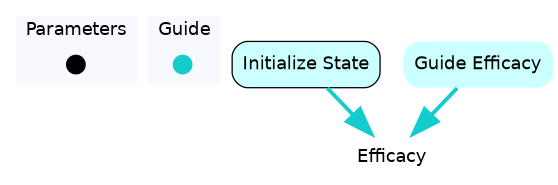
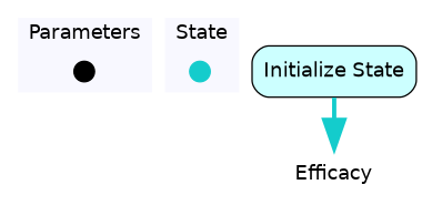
  digraph {
    node [color=black shape=point style=filled fontname=Helvetica]
    edge [arrowsize=2.0 color="0.5, 0.9 , 0.8" penwidth=3.0]
    contextOverview [fixedsize=true fontcolor=white height=.2 width=.2 fontname=""]
    initializeStateOverview [color="0.5, 0.9 , 0.8" fixedsize=true fontcolor=white height=.2 width=.2]
    n3 [color=none fillcolor=white fontsize=14 label=Efficacy shape=none]
    n4 [fillcolor="0.5, 0.2, 1.0" label="Initialize State" shape=box style="rounded,filled"]
-   n5 [color="0.5, 0.2, 1.0" label="Guide Efficacy" shape=none style="rounded,filled"]
    subgraph cluster_1 {
      color=white
      fillcolor=ghostwhite
      fontname=Helvetica
      label=Parameters
      labeljust=l
      style=filled
      contextOverview
    }
    subgraph cluster_2 {
      color=white
      fillcolor=ghostwhite
      fontname=Helvetica
-     label=Guide
+     label=State
      labeljust=l
      nodesep=0.1
      style=filled
      initializeStateOverview
    }
    n4 -> n3
-   n5 -> n3
  }
